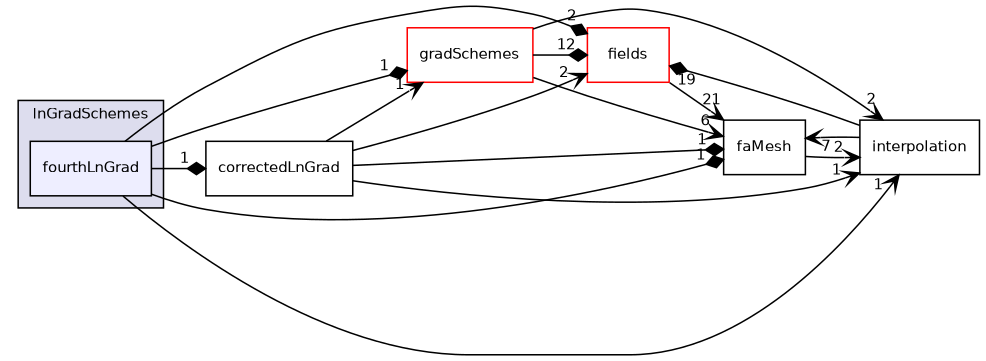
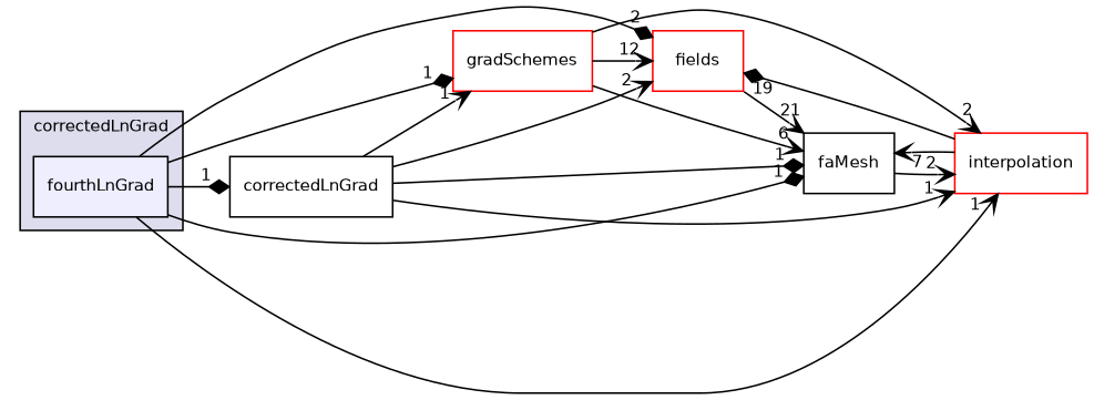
  digraph {
    compound=true
    rankdir=LR
    node [fontname=Helvetica fontsize=10 shape=box color=red]
    edge [arrowhead=vee headlabel=1 labeldistance=1.5 labelfontname=Helvetica labelfontsize=10]
    n1 [fillcolor="#eeeeff" label=fourthLnGrad pencolor=black style=filled color=""]
    n2 [label=fields]
    n3 [label=correctedLnGrad color=""]
    n4 [label=gradSchemes]
    n5 [color=black label=faMesh]
-   n6 [color=black label=interpolation]
+   n6 [label=interpolation]
    subgraph cluster_1 {
      bgcolor="#ddddee"
      fontname=Helvetica
      fontsize=10
-     label=lnGradSchemes
+     label=correctedLnGrad
      pencolor=black
      n1
    }
    n1 -> n2 [arrowhead=diamond headlabel=2]
    n1 -> n3 [arrowhead=diamond]
    n1 -> n4 [arrowhead=diamond]
    n1 -> n5 [arrowhead=diamond]
    n1 -> n6
    n2 -> n5 [headlabel=21]
    n3 -> n2 [headlabel=2]
    n3 -> n4
    n3 -> n5 [arrowhead=diamond]
    n3 -> n6
-   n4 -> n2 [arrowhead=diamond headlabel=12]
+   n4 -> n2 [headlabel=12]
    n4 -> n5 [headlabel=6]
    n4 -> n6 [headlabel=2]
    n5 -> n6 [headlabel=2]
    n6 -> n2 [arrowhead=diamond headlabel=19]
    n6 -> n5 [headlabel=7]
  }
